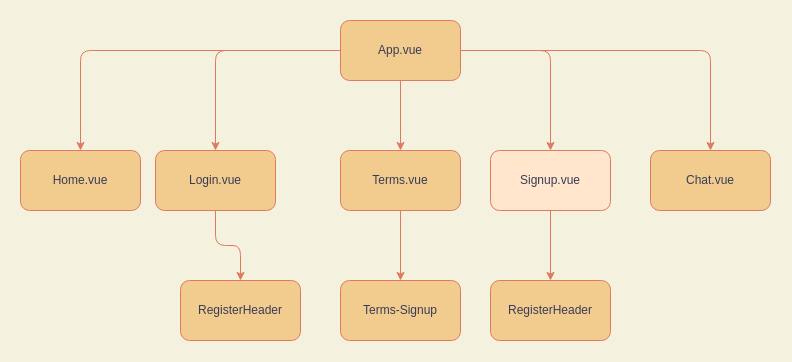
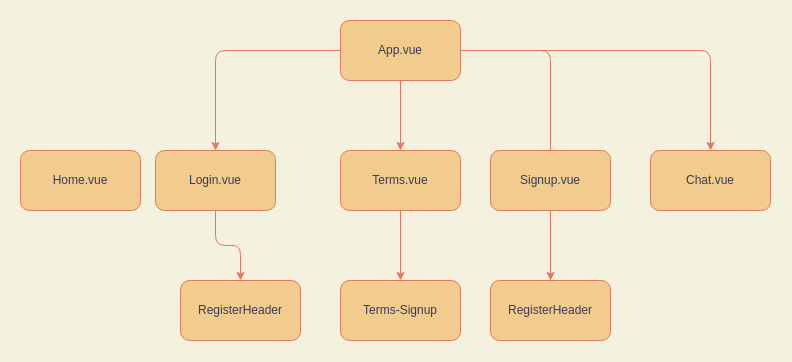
  <mxCell id="0" />
  <mxCell id="1" parent="0" />
- <mxCell id="2" value="" style="edgeStyle=orthogonalEdgeStyle;rounded=1;orthogonalLoop=1;jettySize=auto;html=1;labelBackgroundColor=#F4F1DE;strokeColor=#E07A5F;fontColor=#393C56;" parent="1" source="7" target="8" edge="1"><mxGeometry relative="1" as="geometry" /></mxCell>
  <mxCell id="3" value="" style="edgeStyle=orthogonalEdgeStyle;rounded=1;orthogonalLoop=1;jettySize=auto;html=1;labelBackgroundColor=#F4F1DE;strokeColor=#E07A5F;fontColor=#393C56;" parent="1" source="7" target="10" edge="1"><mxGeometry relative="1" as="geometry" /></mxCell>
- <mxCell id="4" value="" style="edgeStyle=orthogonalEdgeStyle;rounded=1;orthogonalLoop=1;jettySize=auto;html=1;labelBackgroundColor=#F4F1DE;strokeColor=#E07A5F;fontColor=#393C56;" parent="1" source="7" target="12" edge="1"><mxGeometry relative="1" as="geometry" /></mxCell>
+ <mxCell id="4" value="" style="edgeStyle=orthogonalEdgeStyle;rounded=1;orthogonalLoop=1;jettySize=auto;html=1;labelBackgroundColor=#F4F1DE;strokeColor=#E07A5F;fontColor=#393C56;endArrow=none;" parent="1" source="7" target="12" edge="1"><mxGeometry relative="1" as="geometry" /></mxCell>
  <mxCell id="5" value="" style="edgeStyle=orthogonalEdgeStyle;rounded=1;orthogonalLoop=1;jettySize=auto;html=1;labelBackgroundColor=#F4F1DE;strokeColor=#E07A5F;fontColor=#393C56;" parent="1" source="7" target="13" edge="1"><mxGeometry relative="1" as="geometry" /></mxCell>
  <mxCell id="6" value="" style="edgeStyle=orthogonalEdgeStyle;rounded=1;orthogonalLoop=1;jettySize=auto;html=1;labelBackgroundColor=#F4F1DE;strokeColor=#E07A5F;fontColor=#393C56;" parent="1" source="7" target="15" edge="1"><mxGeometry relative="1" as="geometry" /></mxCell>
  <mxCell id="7" value="App.vue" style="rounded=1;whiteSpace=wrap;html=1;fillColor=#F2CC8F;strokeColor=#E07A5F;fontColor=#393C56;" parent="1" vertex="1"><mxGeometry x="340" y="20" width="120" height="60" as="geometry" /></mxCell>
  <mxCell id="8" value="Home.vue" style="rounded=1;whiteSpace=wrap;html=1;fillColor=#F2CC8F;strokeColor=#E07A5F;fontColor=#393C56;" parent="1" vertex="1"><mxGeometry x="20" y="150" width="120" height="60" as="geometry" /></mxCell>
  <mxCell id="9" value="" style="edgeStyle=orthogonalEdgeStyle;rounded=1;orthogonalLoop=1;jettySize=auto;html=1;labelBackgroundColor=#F4F1DE;strokeColor=#E07A5F;fontColor=#393C56;" parent="1" source="10" target="16" edge="1"><mxGeometry relative="1" as="geometry" /></mxCell>
  <mxCell id="10" value="Login.vue" style="whiteSpace=wrap;html=1;rounded=1;fillColor=#F2CC8F;strokeColor=#E07A5F;fontColor=#393C56;" parent="1" vertex="1"><mxGeometry x="155" y="150" width="120" height="60" as="geometry" /></mxCell>
  <mxCell id="11" style="edgeStyle=orthogonalEdgeStyle;rounded=1;orthogonalLoop=1;jettySize=auto;html=1;labelBackgroundColor=#F4F1DE;strokeColor=#E07A5F;fontColor=#393C56;" parent="1" source="12" target="17" edge="1"><mxGeometry relative="1" as="geometry" /></mxCell>
- <mxCell id="12" value="Signup.vue" style="whiteSpace=wrap;html=1;rounded=1;fillColor=#ffe6cc;strokeColor=#E07A5F;fontColor=#393C56;" parent="1" vertex="1"><mxGeometry x="490" y="150" width="120" height="60" as="geometry" /></mxCell>
+ <mxCell id="12" value="Signup.vue" style="whiteSpace=wrap;html=1;rounded=1;fillColor=#F2CC8F;strokeColor=#E07A5F;fontColor=#393C56;" parent="1" vertex="1"><mxGeometry x="490" y="150" width="120" height="60" as="geometry" /></mxCell>
  <mxCell id="13" value="Chat.vue" style="whiteSpace=wrap;html=1;rounded=1;fillColor=#F2CC8F;strokeColor=#E07A5F;fontColor=#393C56;" parent="1" vertex="1"><mxGeometry x="650" y="150" width="120" height="60" as="geometry" /></mxCell>
  <mxCell id="14" style="edgeStyle=orthogonalEdgeStyle;rounded=1;orthogonalLoop=1;jettySize=auto;html=1;labelBackgroundColor=#F4F1DE;strokeColor=#E07A5F;fontColor=#393C56;" parent="1" source="15" target="18" edge="1"><mxGeometry relative="1" as="geometry" /></mxCell>
  <mxCell id="15" value="Terms.vue" style="whiteSpace=wrap;html=1;rounded=1;fillColor=#F2CC8F;strokeColor=#E07A5F;fontColor=#393C56;" parent="1" vertex="1"><mxGeometry x="340" y="150" width="120" height="60" as="geometry" /></mxCell>
  <mxCell id="16" value="RegisterHeader" style="whiteSpace=wrap;html=1;rounded=1;fillColor=#F2CC8F;strokeColor=#E07A5F;fontColor=#393C56;" parent="1" vertex="1"><mxGeometry x="180" y="280" width="120" height="60" as="geometry" /></mxCell>
  <mxCell id="17" value="RegisterHeader" style="whiteSpace=wrap;html=1;rounded=1;fillColor=#F2CC8F;strokeColor=#E07A5F;fontColor=#393C56;" parent="1" vertex="1"><mxGeometry x="490" y="280" width="120" height="60" as="geometry" /></mxCell>
  <mxCell id="18" value="Terms-Signup" style="whiteSpace=wrap;html=1;rounded=1;fillColor=#F2CC8F;strokeColor=#E07A5F;fontColor=#393C56;" parent="1" vertex="1"><mxGeometry x="340" y="280" width="120" height="60" as="geometry" /></mxCell>
